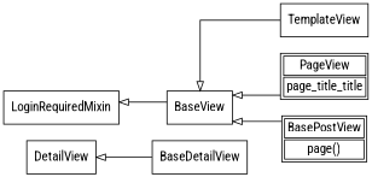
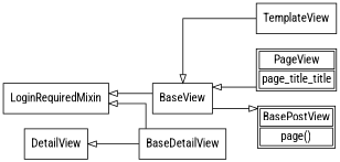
  digraph {
    fontname="Roboto Condensed"
    rankdir=LR
    splines=ortho
    node [fontname="Roboto Condensed" shape=rectangle]
    edge [arrowtail=empty dir=back fontname="Roboto Condensed"]
    LoginRequiredMixin
    BaseView
    BaseDetailView
    TemplateView
    n5 [label=<<table><tr><td>PageView</td></tr><tr><td>page_title_title</td></tr></table>> shape=plain]
    n6 [label=<<table><tr><td>BasePostView</td></tr><tr><td>page()</td></tr></table>> shape=plain]
    DetailView
    LoginRequiredMixin -> BaseView
+   LoginRequiredMixin -> BaseDetailView
    BaseView -> TemplateView
    BaseView -> n5
-   BaseView -> n6
+   n6 -> BaseView
    DetailView -> BaseDetailView
  }
